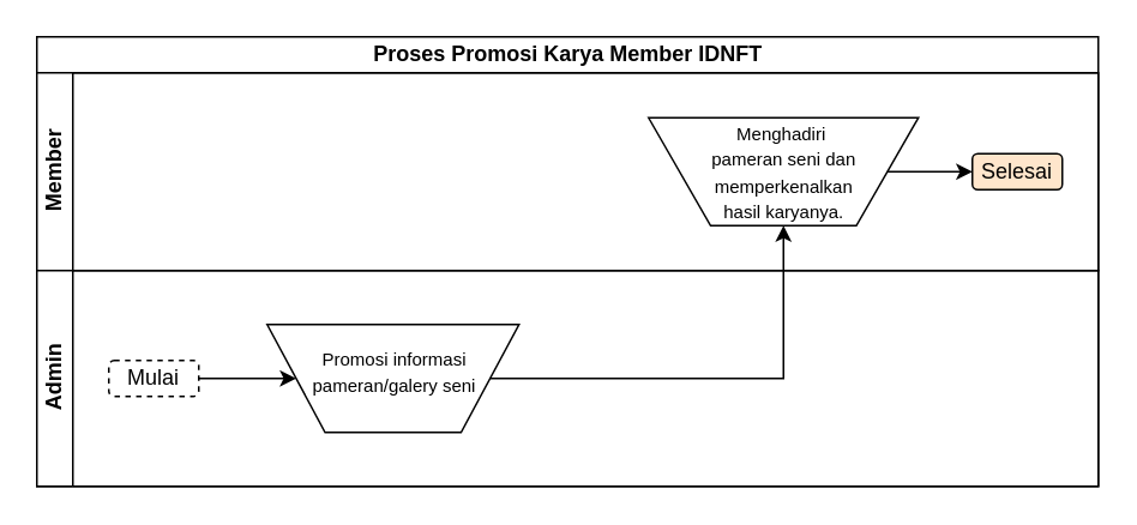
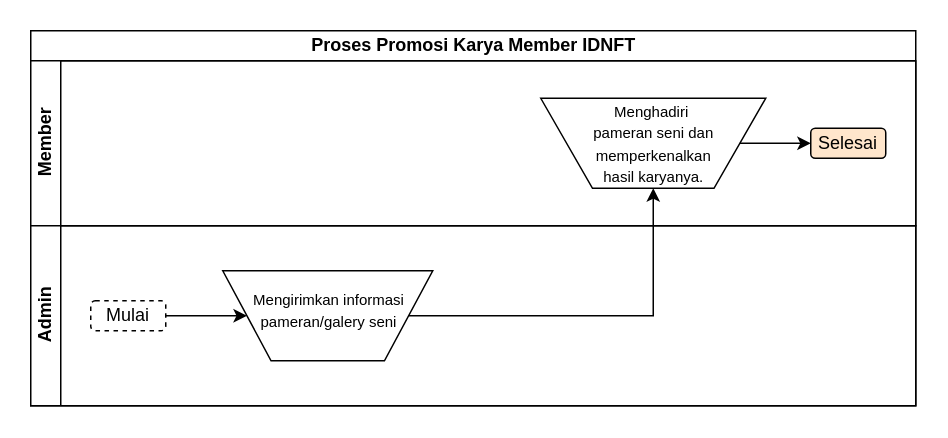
  <mxCell id="0" />
  <mxCell id="1" parent="0" />
  <mxCell id="2" value="Proses Promosi Karya Member IDNFT" style="swimlane;html=1;childLayout=stackLayout;resizeParent=1;resizeParentMax=0;horizontal=1;startSize=20;horizontalStack=0;" vertex="1" parent="1"><mxGeometry x="20" y="20" width="590" height="250" as="geometry" /></mxCell>
  <mxCell id="3" value="Member" style="swimlane;html=1;startSize=20;horizontal=0;" vertex="1" parent="2"><mxGeometry y="20" width="590" height="110" as="geometry" /></mxCell>
  <mxCell id="4" value="" style="verticalLabelPosition=bottom;verticalAlign=top;html=1;shape=trapezoid;perimeter=trapezoidPerimeter;whiteSpace=wrap;size=0.23;arcSize=10;flipV=1;" vertex="1" parent="3"><mxGeometry x="340" y="25" width="150" height="60" as="geometry" /></mxCell>
  <mxCell id="5" style="edgeStyle=orthogonalEdgeStyle;rounded=0;orthogonalLoop=1;jettySize=auto;html=1;entryX=0;entryY=0.5;entryDx=0;entryDy=0;" edge="1" parent="3" source="4" target="7"><mxGeometry relative="1" as="geometry" /></mxCell>
  <mxCell id="6" value="&lt;span style=&quot;font-size: 10px&quot;&gt;Menghadiri&amp;nbsp;&lt;br&gt;pameran seni dan memperkenalkan hasil karyanya.&lt;br&gt;&lt;/span&gt;" style="text;html=1;strokeColor=none;fillColor=none;align=center;verticalAlign=middle;whiteSpace=wrap;rounded=0;" vertex="1" parent="3"><mxGeometry x="367.5" y="20" width="95" height="70" as="geometry" /></mxCell>
  <mxCell id="7" value="Selesai" style="rounded=1;whiteSpace=wrap;html=1;fontSize=12;glass=0;strokeWidth=1;shadow=0;fillColor=#ffe6cc;" vertex="1" parent="3"><mxGeometry x="520" y="45" width="50" height="20" as="geometry" /></mxCell>
  <mxCell id="8" value="Admin" style="swimlane;html=1;startSize=20;horizontal=0;" vertex="1" parent="2"><mxGeometry y="130" width="590" height="120" as="geometry" /></mxCell>
  <mxCell id="9" value="" style="verticalLabelPosition=bottom;verticalAlign=top;html=1;shape=trapezoid;perimeter=trapezoidPerimeter;whiteSpace=wrap;size=0.23;arcSize=10;flipV=1;" vertex="1" parent="8"><mxGeometry x="128" y="30" width="140" height="60" as="geometry" /></mxCell>
- <mxCell id="10" value="&lt;font style=&quot;font-size: 10px&quot;&gt;Promosi informasi pameran/galery seni&lt;/font&gt;" style="text;html=1;strokeColor=none;fillColor=none;align=center;verticalAlign=middle;whiteSpace=wrap;rounded=0;" vertex="1" parent="8"><mxGeometry x="134" y="11" width="130" height="90" as="geometry" /></mxCell>
+ <mxCell id="10" value="&lt;font style=&quot;font-size: 10px&quot;&gt;Mengirimkan informasi pameran/galery seni&lt;/font&gt;" style="text;html=1;strokeColor=none;fillColor=none;align=center;verticalAlign=middle;whiteSpace=wrap;rounded=0;" vertex="1" parent="8"><mxGeometry x="134" y="11" width="130" height="90" as="geometry" /></mxCell>
  <mxCell id="11" style="edgeStyle=orthogonalEdgeStyle;rounded=0;orthogonalLoop=1;jettySize=auto;html=1;entryX=0;entryY=0.5;entryDx=0;entryDy=0;" edge="1" parent="8" source="12" target="9"><mxGeometry relative="1" as="geometry"><mxPoint x="130" y="60" as="targetPoint" /></mxGeometry></mxCell>
  <mxCell id="12" value="Mulai" style="rounded=1;whiteSpace=wrap;html=1;fontSize=12;glass=0;strokeWidth=1;shadow=0;dashed=1;" vertex="1" parent="8"><mxGeometry x="40" y="50" width="50" height="20" as="geometry" /></mxCell>
  <mxCell id="13" style="edgeStyle=orthogonalEdgeStyle;rounded=0;orthogonalLoop=1;jettySize=auto;html=1;entryX=0.5;entryY=1;entryDx=0;entryDy=0;" edge="1" parent="2" source="9" target="4"><mxGeometry relative="1" as="geometry"><Array as="points"><mxPoint x="415" y="190" /></Array></mxGeometry></mxCell>
